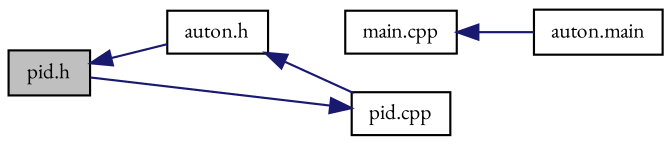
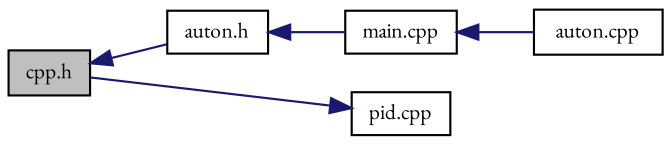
  digraph {
    fontname="EB Garamond"
    rankdir=LR
    node [color=black fillcolor=white fontname="EB Garamond" fontsize=10 shape=record style=filled]
    edge [color=midnightblue dir=back fontname="EB Garamond" fontsize=10 labelfontname=Helvetica labelfontsize=10 style=solid]
-   n1 [fillcolor=grey75 fontcolor=black height=0.2 label="pid.h" width=0.4]
+   n1 [fillcolor=grey75 fontcolor=black height=0.2 label="cpp.h" width=0.4]
    n2 [height=0.2 label="auton.h" width=0.4]
    n3 [height=0.2 label="main.cpp" width=0.4]
    n4 [height=0.2 label="pid.cpp" width=0.4]
-   n5 [height=0.2 label="auton.main" width=0.4]
+   n5 [height=0.2 label="auton.cpp" width=0.4]
    n1 -> n2
-   n2 -> n4
+   n2 -> n3
    n3 -> n5
    n4 -> n1
  }
